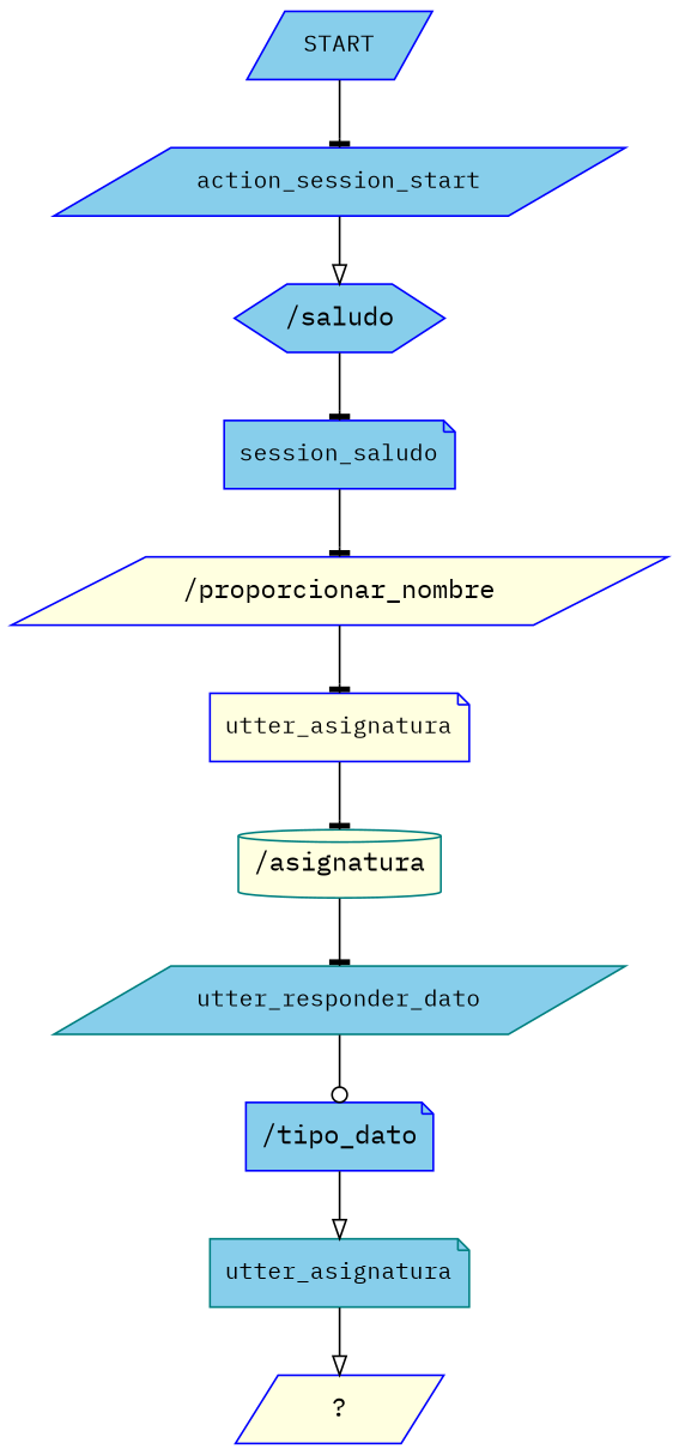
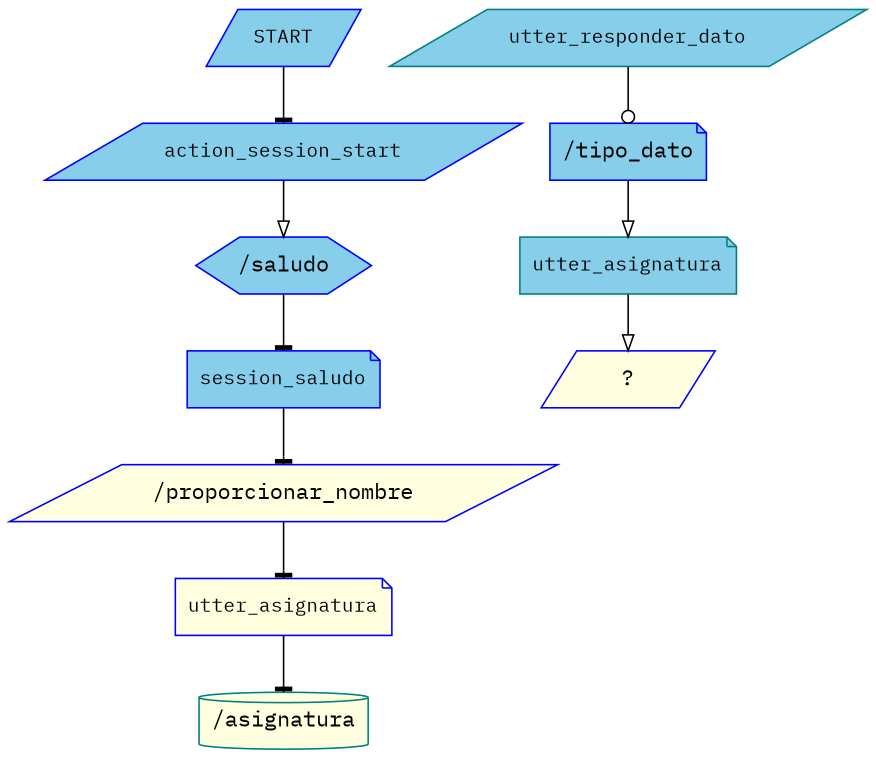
  digraph {
    fontname="IBM Plex Mono"
    node [color=blue fillcolor=skyblue fontname="IBM Plex Mono" fontsize=12 shape=parallelogram style=filled]
    edge [arrowhead=tee fontname="IBM Plex Mono"]
    n1 [label=START]
    n2 [label=action_session_start]
    n3 [label="/saludo" shape=hexagon fontsize=""]
    n4 [label=session_saludo shape=note]
    n5 [fillcolor=lightyellow label="/proporcionar_nombre" fontsize=""]
    n6 [fillcolor=lightyellow label=utter_asignatura shape=note]
    n7 [color=teal fillcolor=lightyellow label="/asignatura" shape=cylinder fontsize=""]
    n8 [color=teal label=utter_responder_dato]
    n9 [label="/tipo_dato" shape=note fontsize=""]
    n10 [color=teal label=utter_asignatura shape=note]
    n11 [fillcolor=lightyellow label="  ?  " fontsize=""]
    n1 -> n2
    n2 -> n3 [arrowhead=onormal]
    n3 -> n4
    n4 -> n5
    n5 -> n6
    n6 -> n7
-   n7 -> n8
    n8 -> n9 [arrowhead=odot]
    n9 -> n10 [arrowhead=onormal]
    n10 -> n11 [arrowhead=onormal]
  }
